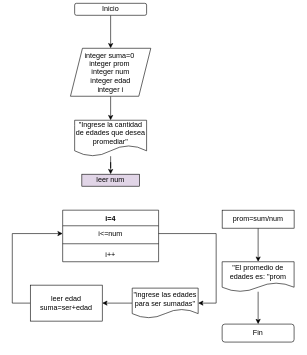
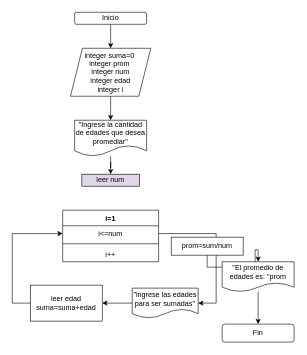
  <mxCell id="0" />
  <mxCell id="1" parent="0" />
  <mxCell id="2" style="edgeStyle=orthogonalEdgeStyle;rounded=0;orthogonalLoop=1;jettySize=auto;html=1;entryX=0.5;entryY=0;entryDx=0;entryDy=0;" edge="1" parent="1" source="3" target="5"><mxGeometry relative="1" as="geometry" /></mxCell>
- <mxCell id="3" value="Inicio" style="rounded=1;whiteSpace=wrap;html=1;" vertex="1" parent="1"><mxGeometry x="124" y="5" width="120" height="20" as="geometry" /></mxCell>
+ <mxCell id="3" value="Inicio" style="rounded=1;whiteSpace=wrap;html=1;" vertex="1" parent="1"><mxGeometry x="124" y="20" width="120" height="20" as="geometry" /></mxCell>
  <mxCell id="4" style="edgeStyle=orthogonalEdgeStyle;rounded=0;orthogonalLoop=1;jettySize=auto;html=1;entryX=0.5;entryY=0;entryDx=0;entryDy=0;" edge="1" parent="1" source="5" target="8"><mxGeometry relative="1" as="geometry" /></mxCell>
  <mxCell id="5" value="&lt;div&gt;integer suma=0&amp;nbsp;&lt;/div&gt;&lt;div&gt;integer prom&amp;nbsp;&lt;/div&gt;&lt;div&gt;integer num&lt;/div&gt;&lt;div&gt;integer edad&lt;/div&gt;&lt;div&gt;integer i&lt;/div&gt;" style="shape=parallelogram;perimeter=parallelogramPerimeter;whiteSpace=wrap;html=1;fixedSize=1;" vertex="1" parent="1"><mxGeometry x="117" y="80" width="134" height="80" as="geometry" /></mxCell>
  <mxCell id="6" value="leer num" style="rounded=0;whiteSpace=wrap;html=1;fillColor=#e1d5e7;" vertex="1" parent="1"><mxGeometry x="136" y="290" width="96" height="20" as="geometry" /></mxCell>
  <mxCell id="7" style="edgeStyle=orthogonalEdgeStyle;rounded=0;orthogonalLoop=1;jettySize=auto;html=1;entryX=0.5;entryY=0;entryDx=0;entryDy=0;" edge="1" parent="1" source="8" target="6"><mxGeometry relative="1" as="geometry" /></mxCell>
  <mxCell id="8" value="&quot;Ingrese la cantidad de edades que desea promediar&quot;" style="shape=document;whiteSpace=wrap;html=1;boundedLbl=1;" vertex="1" parent="1"><mxGeometry x="124" y="200" width="120" height="60" as="geometry" /></mxCell>
- <mxCell id="9" value="i=4" style="swimlane;fontStyle=1;align=center;verticalAlign=top;childLayout=stackLayout;horizontal=1;startSize=26;horizontalStack=0;resizeParent=1;resizeParentMax=0;resizeLast=0;collapsible=1;marginBottom=0;" vertex="1" parent="1"><mxGeometry x="104" y="350" width="160" height="86" as="geometry" /></mxCell>
+ <mxCell id="9" value="i=1" style="swimlane;fontStyle=1;align=center;verticalAlign=top;childLayout=stackLayout;horizontal=1;startSize=26;horizontalStack=0;resizeParent=1;resizeParentMax=0;resizeLast=0;collapsible=1;marginBottom=0;" vertex="1" parent="1"><mxGeometry x="104" y="350" width="160" height="86" as="geometry" /></mxCell>
  <mxCell id="10" value="i&lt;=num" style="text;strokeColor=none;fillColor=none;align=center;verticalAlign=top;spacingLeft=4;spacingRight=4;overflow=hidden;rotatable=0;points=[[0,0.5],[1,0.5]];portConstraint=eastwest;" vertex="1" parent="9"><mxGeometry y="26" width="160" height="26" as="geometry" /></mxCell>
  <mxCell id="11" value="" style="line;strokeWidth=1;fillColor=none;align=left;verticalAlign=middle;spacingTop=-1;spacingLeft=3;spacingRight=3;rotatable=0;labelPosition=right;points=[];portConstraint=eastwest;" vertex="1" parent="9"><mxGeometry y="52" width="160" height="8" as="geometry" /></mxCell>
  <mxCell id="12" value="i++" style="text;strokeColor=none;fillColor=none;align=center;verticalAlign=top;spacingLeft=4;spacingRight=4;overflow=hidden;rotatable=0;points=[[0,0.5],[1,0.5]];portConstraint=eastwest;" vertex="1" parent="9"><mxGeometry y="60" width="160" height="26" as="geometry" /></mxCell>
  <mxCell id="13" style="edgeStyle=orthogonalEdgeStyle;rounded=0;orthogonalLoop=1;jettySize=auto;html=1;entryX=1;entryY=0.5;entryDx=0;entryDy=0;" edge="1" parent="1" source="14" target="17"><mxGeometry relative="1" as="geometry" /></mxCell>
  <mxCell id="14" value="&quot;ingrese las edades para ser sumadas&quot;" style="shape=document;whiteSpace=wrap;html=1;boundedLbl=1;" vertex="1" parent="1"><mxGeometry x="220" y="480" width="110" height="50" as="geometry" /></mxCell>
  <mxCell id="15" style="edgeStyle=orthogonalEdgeStyle;rounded=0;orthogonalLoop=1;jettySize=auto;html=1;entryX=1;entryY=0.5;entryDx=0;entryDy=0;" edge="1" parent="1" source="10" target="14"><mxGeometry relative="1" as="geometry"><Array as="points"><mxPoint x="360" y="389" /><mxPoint x="360" y="505" /></Array></mxGeometry></mxCell>
  <mxCell id="16" style="edgeStyle=orthogonalEdgeStyle;rounded=0;orthogonalLoop=1;jettySize=auto;html=1;entryX=0;entryY=0.5;entryDx=0;entryDy=0;" edge="1" parent="1" source="17" target="10"><mxGeometry relative="1" as="geometry"><Array as="points"><mxPoint x="20" y="505" /><mxPoint x="20" y="389" /></Array></mxGeometry></mxCell>
- <mxCell id="17" value="&lt;div&gt;leer edad&lt;/div&gt;&lt;div&gt;suma=ser+edad&lt;/div&gt;" style="rounded=0;whiteSpace=wrap;html=1;" vertex="1" parent="1"><mxGeometry x="50" y="475" width="120" height="60" as="geometry" /></mxCell>
+ <mxCell id="17" value="&lt;div&gt;leer edad&lt;/div&gt;&lt;div&gt;suma=suma+edad&lt;/div&gt;" style="rounded=0;whiteSpace=wrap;html=1;" vertex="1" parent="1"><mxGeometry x="50" y="475" width="120" height="60" as="geometry" /></mxCell>
  <mxCell id="18" style="edgeStyle=orthogonalEdgeStyle;rounded=0;orthogonalLoop=1;jettySize=auto;html=1;" edge="1" parent="1" source="19" target="21"><mxGeometry relative="1" as="geometry" /></mxCell>
- <mxCell id="19" value="prom=sum/num" style="rounded=0;whiteSpace=wrap;html=1;" vertex="1" parent="1"><mxGeometry x="370" y="350" width="120" height="30" as="geometry" /></mxCell>
+ <mxCell id="19" value="prom=sum/num" style="rounded=0;whiteSpace=wrap;html=1;" vertex="1" parent="1"><mxGeometry x="285" y="395" width="120" height="30" as="geometry" /></mxCell>
  <mxCell id="20" style="edgeStyle=orthogonalEdgeStyle;rounded=0;orthogonalLoop=1;jettySize=auto;html=1;entryX=0.5;entryY=0;entryDx=0;entryDy=0;" edge="1" parent="1" source="21" target="22"><mxGeometry relative="1" as="geometry" /></mxCell>
  <mxCell id="21" value="&quot;El promedio de edades es: &quot;prom" style="shape=document;whiteSpace=wrap;html=1;boundedLbl=1;" vertex="1" parent="1"><mxGeometry x="370" y="436" width="120" height="50" as="geometry" /></mxCell>
  <mxCell id="22" value="Fin" style="rounded=1;whiteSpace=wrap;html=1;" vertex="1" parent="1"><mxGeometry x="370" y="540" width="120" height="30" as="geometry" /></mxCell>
